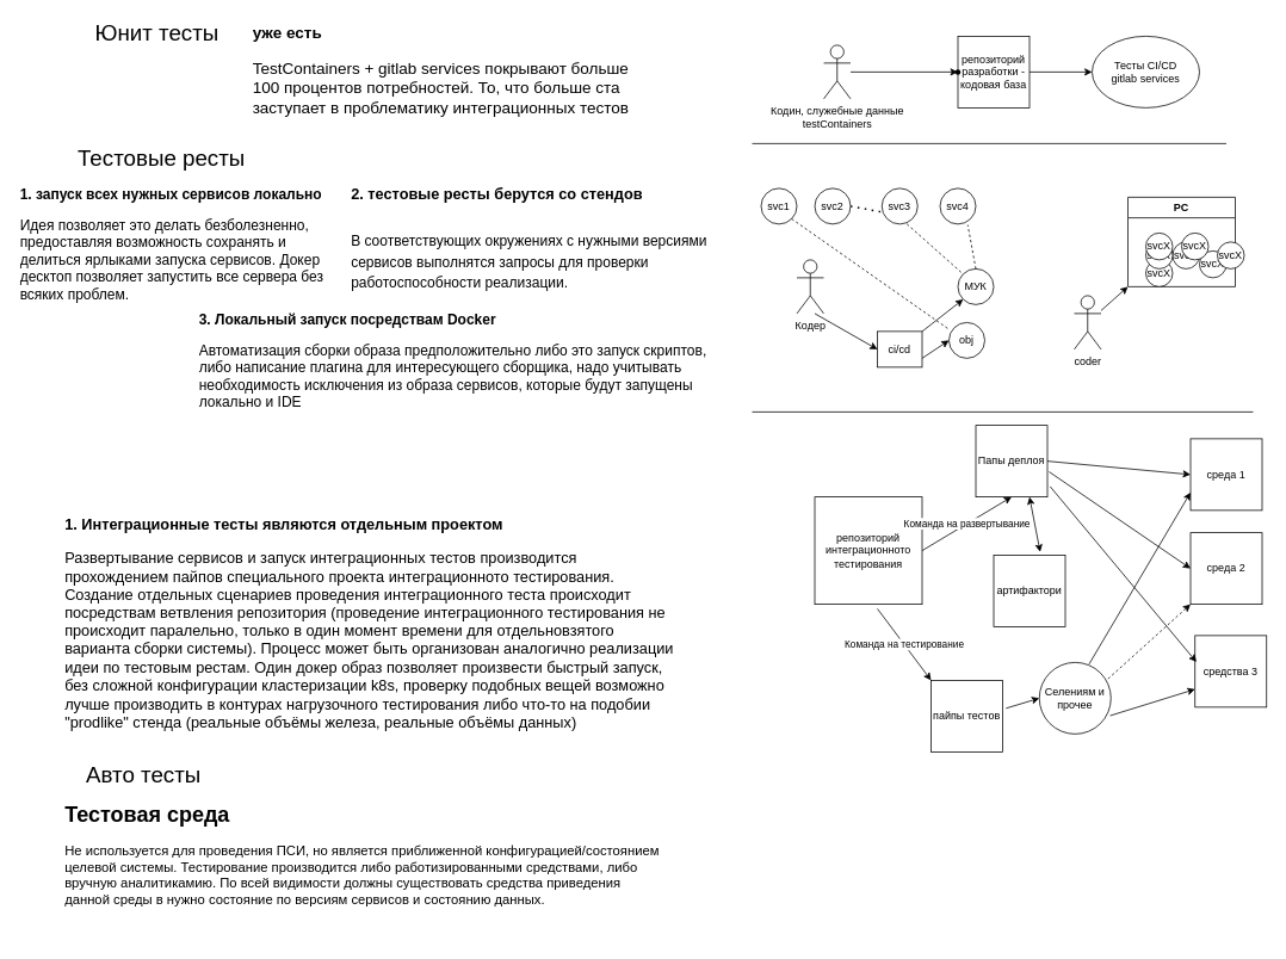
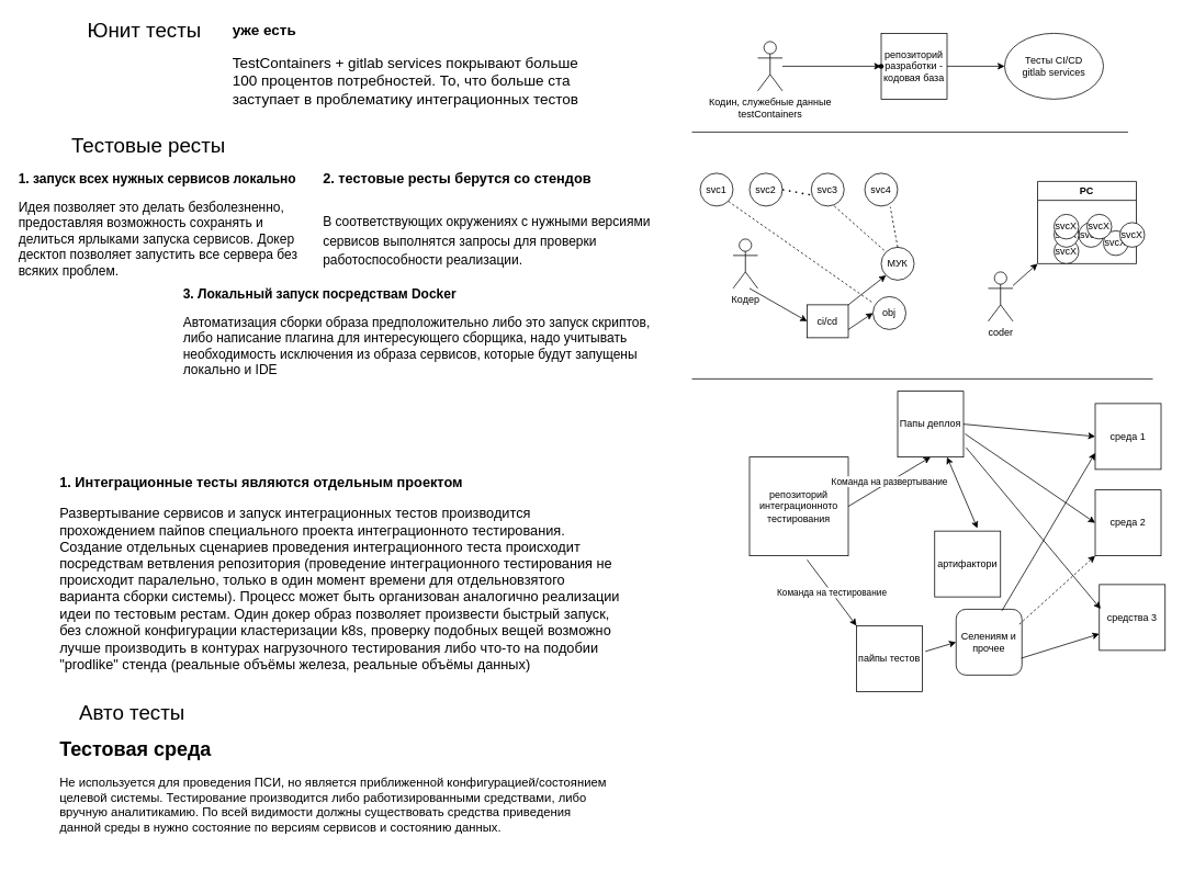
  <mxCell id="0" />
  <mxCell id="1" parent="0" />
  <mxCell id="2" value="Юнит тесты" style="text;html=1;align=center;verticalAlign=middle;whiteSpace=wrap;rounded=0;fontSize=25;" vertex="1" parent="1"><mxGeometry x="60" y="20" width="230" height="30" as="geometry" /></mxCell>
  <mxCell id="3" value="Тестовые ресты" style="text;html=1;align=center;verticalAlign=middle;whiteSpace=wrap;rounded=0;fontSize=25;" vertex="1" parent="1"><mxGeometry x="60" y="160" width="240" height="30" as="geometry" /></mxCell>
  <mxCell id="4" value="Авто тесты" style="text;html=1;align=center;verticalAlign=middle;whiteSpace=wrap;rounded=0;fontSize=25;" vertex="1" parent="1"><mxGeometry x="40" y="850" width="240" height="30" as="geometry" /></mxCell>
  <mxCell id="5" value="&lt;h1 style=&quot;margin-top: 0px; font-size: 18px;&quot;&gt;&lt;font style=&quot;font-size: 18px;&quot;&gt;уже есть&lt;/font&gt;&lt;/h1&gt;&lt;p style=&quot;font-size: 18px;&quot;&gt;&lt;font style=&quot;font-size: 18px;&quot;&gt;TestContainers + gitlab services покрывают больше 100 процентов потребностей. То, что больше ста заступает в проблематику интеграционных тестов&lt;/font&gt;&lt;/p&gt;" style="text;html=1;whiteSpace=wrap;overflow=hidden;rounded=0;" vertex="1" parent="1"><mxGeometry x="280" y="20" width="450" height="120" as="geometry" /></mxCell>
  <mxCell id="6" value="&lt;h1 style=&quot;margin-top: 0px; font-size: 16px;&quot;&gt;1. запуск всех нужных сервисов локально&lt;/h1&gt;&lt;p style=&quot;font-size: 16px;&quot;&gt;Идея позволяет это делать безболезненно, предоставляя возможность сохранять и делиться ярлыками запуска сервисов. Докер десктоп позволяет запустить все сервера без всяких проблем.&lt;/p&gt;" style="text;html=1;whiteSpace=wrap;overflow=hidden;rounded=0;fontSize=16;" vertex="1" parent="1"><mxGeometry x="20" y="200" width="350" height="150" as="geometry" /></mxCell>
  <mxCell id="7" value="&lt;h1 style=&quot;text-align: justify; margin-top: 0px;&quot;&gt;&lt;font style=&quot;font-size: 17px;&quot;&gt;2. тестовые ресты берутся со стендов&lt;/font&gt;&lt;/h1&gt;&lt;p&gt;&lt;font style=&quot;font-size: 16px;&quot;&gt;В соответствующих окружениях с нужными версиями сервисов выполнятся запросы для проверки работоспособности реализации.&lt;/font&gt;&lt;/p&gt;" style="text;html=1;whiteSpace=wrap;overflow=hidden;rounded=0;fontSize=19;" vertex="1" parent="1"><mxGeometry x="390" y="180" width="420" height="150" as="geometry" /></mxCell>
  <mxCell id="8" value="&lt;h1 style=&quot;margin-top: 0px; font-size: 16px;&quot;&gt;3. Локальный запуск посредствам Docker&lt;/h1&gt;&lt;p style=&quot;font-size: 16px;&quot;&gt;Автоматизация сборки образа предположительно либо это запуск скриптов, либо написание плагина для интересующего сборщика, надо учитывать необходимость исключения из образа сервисов, которые будут запущены локально и IDE&lt;/p&gt;" style="text;html=1;whiteSpace=wrap;overflow=hidden;rounded=0;fontSize=16;" vertex="1" parent="1"><mxGeometry x="220" y="340" width="590" height="130" as="geometry" /></mxCell>
  <mxCell id="9" value="&lt;h1 style=&quot;margin-top: 0px; font-size: 17px;&quot;&gt;1. Интеграционные тесты являются отдельным проектом&lt;/h1&gt;&lt;p style=&quot;font-size: 17px;&quot;&gt;Развертывание сервисов и запуск интеграционных тестов производится прохождением пайпов специального проекта интеграционното тестирования. Создание отдельных сценариев проведения интеграционного теста происходит посредствам ветвления репозитория (проведение интеграционного тестирования не происходит паралельно, только в один момент времени для отдельновзятого варианта сборки системы). Процесс может быть организован аналогично реализации идеи по тестовым рестам. Один докер образ позволяет произвести быстрый запуск, без сложной конфигурации кластеризации k8s, проверку подобных вещей возможно лучше производить в контурах нагрузочного тестирования либо что-то на подобии &quot;prodlike&quot; стенда (реальные объёмы железа, реальные объёмы данных)&lt;/p&gt;&lt;p style=&quot;font-size: 17px;&quot;&gt;&lt;br&gt;&lt;/p&gt;" style="text;html=1;whiteSpace=wrap;overflow=hidden;rounded=0;fontSize=17;" vertex="1" parent="1"><mxGeometry x="70" y="570" width="690" height="270" as="geometry" /></mxCell>
  <mxCell id="10" value="&lt;h1 style=&quot;margin-top: 0px;&quot;&gt;Тестовая среда&lt;/h1&gt;&lt;p&gt;&lt;font style=&quot;font-size: 15px;&quot;&gt;Не используется для проведения ПСИ, но является приближенной конфигурацией/состоянием целевой системы. Тестирование производится либо работизированными средствами, либо вручную аналитикамию. По всей видимости должны существовать средства приведения данной среды в нужно состояние по версиям сервисов и состоянию данных.&lt;/font&gt;&lt;/p&gt;" style="text;html=1;whiteSpace=wrap;overflow=hidden;rounded=0;" vertex="1" parent="1"><mxGeometry x="70" y="890" width="670" height="160" as="geometry" /></mxCell>
  <mxCell id="11" value="" style="edgeStyle=orthogonalEdgeStyle;rounded=0;orthogonalLoop=1;jettySize=auto;html=1;" edge="1" parent="1" source="12" target="15"><mxGeometry relative="1" as="geometry" /></mxCell>
  <mxCell id="12" value="репозиторий разработки - кодовая база" style="whiteSpace=wrap;html=1;aspect=fixed;" vertex="1" parent="1"><mxGeometry x="1070" y="40" width="80" height="80" as="geometry" /></mxCell>
  <mxCell id="13" value="" style="edgeStyle=orthogonalEdgeStyle;rounded=0;orthogonalLoop=1;jettySize=auto;html=1;" edge="1" parent="1" source="14" target="16"><mxGeometry relative="1" as="geometry" /></mxCell>
  <mxCell id="14" value="Кодин, служебные данные&lt;br&gt;testContainers" style="shape=umlActor;verticalLabelPosition=bottom;verticalAlign=top;html=1;outlineConnect=0;" vertex="1" parent="1"><mxGeometry x="920" y="50" width="30" height="60" as="geometry" /></mxCell>
  <mxCell id="15" value="Тесты CI/CD&lt;div&gt;gitlab services&lt;/div&gt;" style="ellipse;whiteSpace=wrap;html=1;" vertex="1" parent="1"><mxGeometry x="1220" y="40" width="120" height="80" as="geometry" /></mxCell>
  <mxCell id="16" value="" style="shape=waypoint;sketch=0;size=6;pointerEvents=1;points=[];fillColor=default;resizable=0;rotatable=0;perimeter=centerPerimeter;snapToPoint=1;verticalAlign=top;" vertex="1" parent="1"><mxGeometry x="1060" y="70" width="20" height="20" as="geometry" /></mxCell>
  <mxCell id="17" value="" style="endArrow=none;html=1;rounded=0;" edge="1" parent="1"><mxGeometry width="50" height="50" relative="1" as="geometry"><mxPoint x="840" y="160" as="sourcePoint" /><mxPoint x="1370" y="160" as="targetPoint" /></mxGeometry></mxCell>
  <mxCell id="18" value="Кодер&lt;div&gt;&lt;br&gt;&lt;/div&gt;" style="shape=umlActor;verticalLabelPosition=bottom;verticalAlign=top;html=1;outlineConnect=0;" vertex="1" parent="1"><mxGeometry x="890" y="290" width="30" height="60" as="geometry" /></mxCell>
  <mxCell id="19" value="svc1" style="ellipse;whiteSpace=wrap;html=1;aspect=fixed;" vertex="1" parent="1"><mxGeometry x="850" y="210" width="40" height="40" as="geometry" /></mxCell>
  <mxCell id="20" value="svc2" style="ellipse;whiteSpace=wrap;html=1;aspect=fixed;" vertex="1" parent="1"><mxGeometry x="910" y="210" width="40" height="40" as="geometry" /></mxCell>
  <mxCell id="21" value="svc3" style="ellipse;whiteSpace=wrap;html=1;aspect=fixed;" vertex="1" parent="1"><mxGeometry x="985" y="210" width="40" height="40" as="geometry" /></mxCell>
  <mxCell id="22" value="svc4" style="ellipse;whiteSpace=wrap;html=1;aspect=fixed;" vertex="1" parent="1"><mxGeometry x="1050" y="210" width="40" height="40" as="geometry" /></mxCell>
  <mxCell id="23" value="ci/cd" style="rounded=0;whiteSpace=wrap;html=1;" vertex="1" parent="1"><mxGeometry x="980" y="370" width="50" height="40" as="geometry" /></mxCell>
  <mxCell id="24" value="МУК" style="ellipse;whiteSpace=wrap;html=1;aspect=fixed;" vertex="1" parent="1"><mxGeometry x="1070" y="300" width="40" height="40" as="geometry" /></mxCell>
  <mxCell id="25" value="obj" style="ellipse;whiteSpace=wrap;html=1;aspect=fixed;" vertex="1" parent="1"><mxGeometry x="1060" y="360" width="40" height="40" as="geometry" /></mxCell>
  <mxCell id="26" value="" style="endArrow=classic;html=1;rounded=0;entryX=0;entryY=0.5;entryDx=0;entryDy=0;" edge="1" parent="1" target="23"><mxGeometry width="50" height="50" relative="1" as="geometry"><mxPoint x="910" y="350" as="sourcePoint" /><mxPoint x="960" y="300" as="targetPoint" /></mxGeometry></mxCell>
  <mxCell id="27" value="" style="endArrow=classic;html=1;rounded=0;entryX=0;entryY=1;entryDx=0;entryDy=0;exitX=1;exitY=0;exitDx=0;exitDy=0;" edge="1" parent="1" source="23" target="24"><mxGeometry width="50" height="50" relative="1" as="geometry"><mxPoint x="910" y="350" as="sourcePoint" /><mxPoint x="960" y="300" as="targetPoint" /></mxGeometry></mxCell>
  <mxCell id="28" value="" style="endArrow=classic;html=1;rounded=0;exitX=1;exitY=0.75;exitDx=0;exitDy=0;entryX=0;entryY=0.5;entryDx=0;entryDy=0;" edge="1" parent="1" source="23" target="25"><mxGeometry width="50" height="50" relative="1" as="geometry"><mxPoint x="910" y="350" as="sourcePoint" /><mxPoint x="960" y="300" as="targetPoint" /></mxGeometry></mxCell>
  <mxCell id="29" value="" style="endArrow=none;dashed=1;html=1;rounded=0;exitX=1;exitY=1;exitDx=0;exitDy=0;entryX=-0.025;entryY=0.175;entryDx=0;entryDy=0;entryPerimeter=0;" edge="1" parent="1" source="19" target="25"><mxGeometry width="50" height="50" relative="1" as="geometry"><mxPoint x="910" y="350" as="sourcePoint" /><mxPoint x="960" y="300" as="targetPoint" /></mxGeometry></mxCell>
  <mxCell id="30" value="" style="endArrow=none;dashed=1;html=1;dashPattern=1 3;strokeWidth=2;rounded=0;exitX=1;exitY=0.5;exitDx=0;exitDy=0;entryX=0.05;entryY=0.675;entryDx=0;entryDy=0;entryPerimeter=0;" edge="1" parent="1" source="20" target="21"><mxGeometry width="50" height="50" relative="1" as="geometry"><mxPoint x="910" y="350" as="sourcePoint" /><mxPoint x="960" y="300" as="targetPoint" /></mxGeometry></mxCell>
  <mxCell id="31" value="" style="endArrow=none;dashed=1;html=1;rounded=0;exitX=0.7;exitY=1;exitDx=0;exitDy=0;exitPerimeter=0;entryX=0;entryY=0;entryDx=0;entryDy=0;" edge="1" parent="1" source="21" target="24"><mxGeometry width="50" height="50" relative="1" as="geometry"><mxPoint x="910" y="350" as="sourcePoint" /><mxPoint x="960" y="300" as="targetPoint" /></mxGeometry></mxCell>
  <mxCell id="32" value="" style="endArrow=none;dashed=1;html=1;rounded=0;entryX=0.775;entryY=1.025;entryDx=0;entryDy=0;entryPerimeter=0;exitX=0.5;exitY=0;exitDx=0;exitDy=0;" edge="1" parent="1" source="24" target="22"><mxGeometry width="50" height="50" relative="1" as="geometry"><mxPoint x="910" y="350" as="sourcePoint" /><mxPoint x="1080" y="260" as="targetPoint" /></mxGeometry></mxCell>
  <mxCell id="33" value="PC" style="swimlane;whiteSpace=wrap;html=1;" vertex="1" parent="1"><mxGeometry x="1260" y="220" width="120" height="100" as="geometry" /></mxCell>
  <mxCell id="34" value="svcX" style="ellipse;whiteSpace=wrap;html=1;aspect=fixed;" vertex="1" parent="33"><mxGeometry x="80" y="60" width="30" height="30" as="geometry" /></mxCell>
  <mxCell id="35" value="svcX" style="ellipse;whiteSpace=wrap;html=1;aspect=fixed;" vertex="1" parent="1"><mxGeometry x="1280" y="290" width="30" height="30" as="geometry" /></mxCell>
  <mxCell id="36" value="svcX" style="ellipse;whiteSpace=wrap;html=1;aspect=fixed;" vertex="1" parent="1"><mxGeometry x="1310" y="270" width="30" height="30" as="geometry" /></mxCell>
  <mxCell id="37" value="svcX" style="ellipse;whiteSpace=wrap;html=1;aspect=fixed;" vertex="1" parent="1"><mxGeometry x="1280" y="270" width="30" height="30" as="geometry" /></mxCell>
  <mxCell id="38" value="svcX" style="ellipse;whiteSpace=wrap;html=1;aspect=fixed;" vertex="1" parent="1"><mxGeometry x="1360" y="270" width="30" height="30" as="geometry" /></mxCell>
  <mxCell id="39" value="svcX" style="ellipse;whiteSpace=wrap;html=1;aspect=fixed;" vertex="1" parent="1"><mxGeometry x="1320" y="260" width="30" height="30" as="geometry" /></mxCell>
  <mxCell id="40" value="svcX" style="ellipse;whiteSpace=wrap;html=1;aspect=fixed;" vertex="1" parent="1"><mxGeometry x="1280" y="260" width="30" height="30" as="geometry" /></mxCell>
  <mxCell id="41" value="coder" style="shape=umlActor;verticalLabelPosition=bottom;verticalAlign=top;html=1;outlineConnect=0;" vertex="1" parent="1"><mxGeometry x="1200" y="330" width="30" height="60" as="geometry" /></mxCell>
  <mxCell id="42" value="" style="endArrow=classic;html=1;rounded=0;" edge="1" parent="1" source="41"><mxGeometry width="50" height="50" relative="1" as="geometry"><mxPoint x="1260" y="340" as="sourcePoint" /><mxPoint x="1260" y="320" as="targetPoint" /></mxGeometry></mxCell>
  <mxCell id="43" value="" style="endArrow=none;html=1;rounded=0;" edge="1" parent="1"><mxGeometry width="50" height="50" relative="1" as="geometry"><mxPoint x="840" y="460" as="sourcePoint" /><mxPoint x="1400" y="460" as="targetPoint" /></mxGeometry></mxCell>
  <mxCell id="44" value="репозиторий интеграционното тестирования" style="whiteSpace=wrap;html=1;aspect=fixed;" vertex="1" parent="1"><mxGeometry x="910" y="555" width="120" height="120" as="geometry" /></mxCell>
  <mxCell id="45" value="среда 1" style="whiteSpace=wrap;html=1;aspect=fixed;" vertex="1" parent="1"><mxGeometry x="1330" y="490" width="80" height="80" as="geometry" /></mxCell>
  <mxCell id="46" value="среда 2" style="whiteSpace=wrap;html=1;aspect=fixed;" vertex="1" parent="1"><mxGeometry x="1330" y="595" width="80" height="80" as="geometry" /></mxCell>
  <mxCell id="47" value="средства 3" style="whiteSpace=wrap;html=1;aspect=fixed;" vertex="1" parent="1"><mxGeometry x="1335" y="710" width="80" height="80" as="geometry" /></mxCell>
  <mxCell id="48" value="Команда на развертывание" style="endArrow=classic;html=1;rounded=0;exitX=1;exitY=0.5;exitDx=0;exitDy=0;entryX=0.5;entryY=1;entryDx=0;entryDy=0;" edge="1" parent="1" source="44" target="49"><mxGeometry width="50" height="50" relative="1" as="geometry"><mxPoint x="980" y="680" as="sourcePoint" /><mxPoint x="1030" y="630" as="targetPoint" /></mxGeometry></mxCell>
  <mxCell id="49" value="Папы деплоя" style="whiteSpace=wrap;html=1;aspect=fixed;" vertex="1" parent="1"><mxGeometry x="1090" y="475" width="80" height="80" as="geometry" /></mxCell>
- <mxCell id="50" value="артифактори" style="whiteSpace=wrap;html=1;aspect=fixed;" vertex="1" parent="1"><mxGeometry x="1110" y="620" width="80" height="80" as="geometry" /></mxCell>
+ <mxCell id="50" value="артифактори" style="whiteSpace=wrap;html=1;aspect=fixed;" vertex="1" parent="1"><mxGeometry x="1135" y="645" width="80" height="80" as="geometry" /></mxCell>
  <mxCell id="51" value="" style="endArrow=classic;startArrow=classic;html=1;rounded=0;entryX=0.75;entryY=1;entryDx=0;entryDy=0;exitX=0.649;exitY=-0.043;exitDx=0;exitDy=0;exitPerimeter=0;" edge="1" parent="1" source="50" target="49"><mxGeometry width="50" height="50" relative="1" as="geometry"><mxPoint x="980" y="680" as="sourcePoint" /><mxPoint x="1030" y="630" as="targetPoint" /></mxGeometry></mxCell>
  <mxCell id="52" value="" style="endArrow=classic;html=1;rounded=0;entryX=0;entryY=0.5;entryDx=0;entryDy=0;exitX=1;exitY=0.5;exitDx=0;exitDy=0;" edge="1" parent="1" source="49" target="45"><mxGeometry width="50" height="50" relative="1" as="geometry"><mxPoint x="980" y="680" as="sourcePoint" /><mxPoint x="1030" y="630" as="targetPoint" /></mxGeometry></mxCell>
  <mxCell id="53" value="" style="endArrow=classic;html=1;rounded=0;entryX=0;entryY=0.5;entryDx=0;entryDy=0;exitX=1.024;exitY=0.649;exitDx=0;exitDy=0;exitPerimeter=0;" edge="1" parent="1" source="49" target="46"><mxGeometry width="50" height="50" relative="1" as="geometry"><mxPoint x="980" y="680" as="sourcePoint" /><mxPoint x="1270" y="650" as="targetPoint" /></mxGeometry></mxCell>
  <mxCell id="54" value="" style="endArrow=classic;html=1;rounded=0;entryX=0.02;entryY=0.369;entryDx=0;entryDy=0;entryPerimeter=0;exitX=1.038;exitY=0.854;exitDx=0;exitDy=0;exitPerimeter=0;" edge="1" parent="1" source="49" target="47"><mxGeometry width="50" height="50" relative="1" as="geometry"><mxPoint x="980" y="680" as="sourcePoint" /><mxPoint x="1030" y="630" as="targetPoint" /></mxGeometry></mxCell>
  <mxCell id="55" value="Команда на тестирование" style="endArrow=classic;html=1;rounded=0;entryX=0;entryY=0;entryDx=0;entryDy=0;" edge="1" parent="1" target="56"><mxGeometry width="50" height="50" relative="1" as="geometry"><mxPoint x="980" y="680" as="sourcePoint" /><mxPoint x="1033.04" y="733.68" as="targetPoint" /></mxGeometry></mxCell>
  <mxCell id="56" value="пайпы тестов" style="whiteSpace=wrap;html=1;aspect=fixed;" vertex="1" parent="1"><mxGeometry x="1040" y="760" width="80" height="80" as="geometry" /></mxCell>
- <mxCell id="57" value="Селениям и прочее" style="ellipse;whiteSpace=wrap;html=1;aspect=fixed;" vertex="1" parent="1"><mxGeometry x="1161" y="740" width="80" height="80" as="geometry" /></mxCell>
+ <mxCell id="57" value="Селениям и прочее" style="whiteSpace=wrap;html=1;aspect=fixed;rounded=1;" vertex="1" parent="1"><mxGeometry x="1161" y="740" width="80" height="80" as="geometry" /></mxCell>
  <mxCell id="58" value="" style="endArrow=classic;html=1;rounded=0;exitX=1.046;exitY=0.391;exitDx=0;exitDy=0;exitPerimeter=0;entryX=0;entryY=0.5;entryDx=0;entryDy=0;" edge="1" parent="1" source="56" target="57"><mxGeometry width="50" height="50" relative="1" as="geometry"><mxPoint x="980" y="680" as="sourcePoint" /><mxPoint x="1030" y="630" as="targetPoint" /></mxGeometry></mxCell>
  <mxCell id="59" value="" style="endArrow=classic;html=1;rounded=0;exitX=0.695;exitY=0.024;exitDx=0;exitDy=0;exitPerimeter=0;entryX=0;entryY=0.75;entryDx=0;entryDy=0;" edge="1" parent="1" source="57" target="45"><mxGeometry width="50" height="50" relative="1" as="geometry"><mxPoint x="980" y="680" as="sourcePoint" /><mxPoint x="1030" y="630" as="targetPoint" /></mxGeometry></mxCell>
  <mxCell id="60" value="" style="endArrow=classic;html=1;rounded=0;exitX=0.96;exitY=0.229;exitDx=0;exitDy=0;exitPerimeter=0;entryX=0;entryY=1;entryDx=0;entryDy=0;dashed=1;" edge="1" parent="1" source="57" target="46"><mxGeometry width="50" height="50" relative="1" as="geometry"><mxPoint x="980" y="680" as="sourcePoint" /><mxPoint x="1030" y="630" as="targetPoint" /></mxGeometry></mxCell>
  <mxCell id="61" value="" style="endArrow=classic;html=1;rounded=0;exitX=0.989;exitY=0.744;exitDx=0;exitDy=0;exitPerimeter=0;entryX=0;entryY=0.75;entryDx=0;entryDy=0;" edge="1" parent="1" source="57" target="47"><mxGeometry width="50" height="50" relative="1" as="geometry"><mxPoint x="980" y="680" as="sourcePoint" /><mxPoint x="1030" y="630" as="targetPoint" /></mxGeometry></mxCell>
